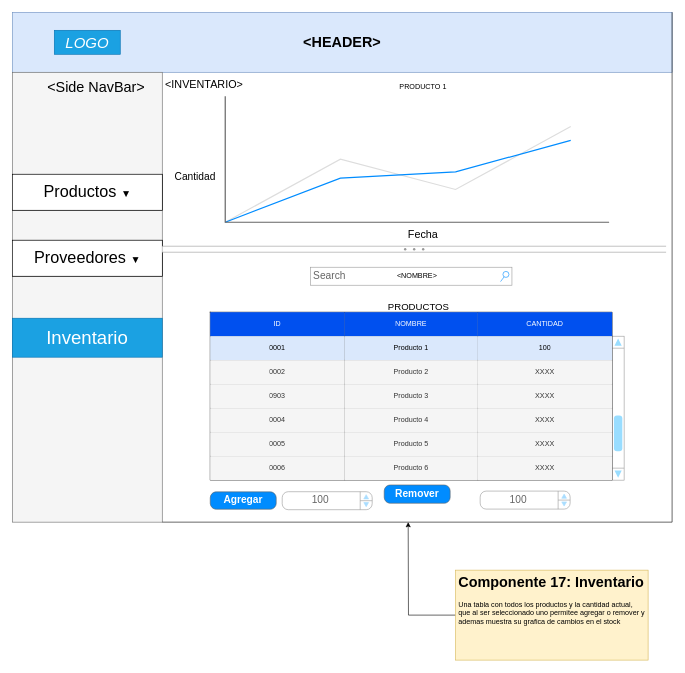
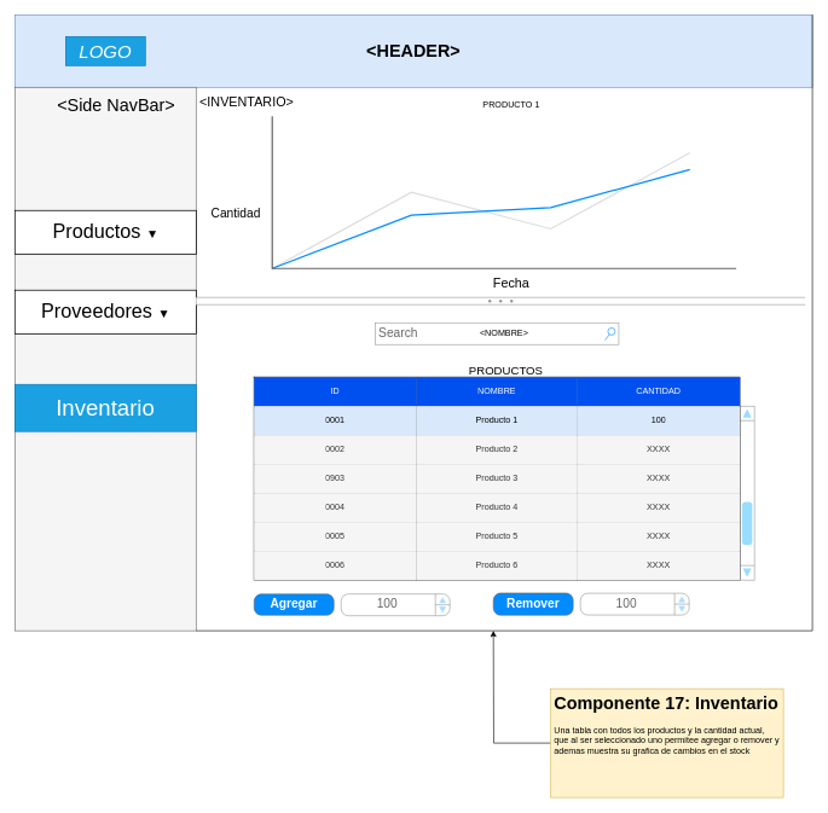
  <mxCell id="0" />
  <mxCell id="1" parent="0" />
  <mxCell id="2" value="&lt;h1&gt;&amp;lt;HEADER&amp;gt;&lt;br&gt;&lt;/h1&gt;" style="rounded=0;whiteSpace=wrap;html=1;fillColor=#dae8fc;strokeColor=#6c8ebf;" vertex="1" parent="1"><mxGeometry width="1100" height="100" as="geometry" x="20" y="20" /></mxCell>
  <mxCell id="3" value="" style="rounded=0;whiteSpace=wrap;html=1;fillColor=#f5f5f5;strokeColor=#666666;fontColor=#333333;" vertex="1" parent="1"><mxGeometry y="120" width="250" height="750" as="geometry" x="20" /></mxCell>
  <mxCell id="4" value="" style="endArrow=none;html=1;exitX=1;exitY=1;exitDx=0;exitDy=0;" edge="1" parent="1" source="3"><mxGeometry width="50" height="50" relative="1" as="geometry"><mxPoint x="300" y="890" as="sourcePoint" /><mxPoint x="1120" y="870" as="targetPoint" /></mxGeometry></mxCell>
  <mxCell id="5" value="&lt;font style=&quot;font-size: 24px&quot;&gt;&amp;lt;Side NavBar&amp;gt;&lt;/font&gt;" style="text;html=1;strokeColor=none;fillColor=none;align=center;verticalAlign=middle;whiteSpace=wrap;rounded=0;" vertex="1" parent="1"><mxGeometry x="70" y="130" width="180" height="30" as="geometry" /></mxCell>
  <mxCell id="6" value="&lt;i&gt;&lt;font style=&quot;font-size: 25px&quot;&gt;LOGO&lt;/font&gt;&lt;/i&gt;" style="text;html=1;strokeColor=#006EAF;fillColor=#1ba1e2;align=center;verticalAlign=middle;whiteSpace=wrap;rounded=0;fontColor=#ffffff;" vertex="1" parent="1"><mxGeometry x="90" y="50" width="110" height="40" as="geometry" /></mxCell>
  <mxCell id="7" value="" style="strokeWidth=1;shadow=0;dashed=0;align=center;html=1;shape=mxgraph.mockup.forms.rrect;rSize=0;" vertex="1" parent="1"><mxGeometry y="290" width="250" height="60" as="geometry" x="20" /></mxCell>
  <mxCell id="8" value="&lt;font style=&quot;font-size: 27px&quot;&gt;Productos &lt;/font&gt;▼" style="strokeWidth=1;shadow=0;dashed=0;align=center;html=1;shape=mxgraph.mockup.forms.rrect;rSize=0;fontSize=17;resizeWidth=1;" vertex="1" parent="7"><mxGeometry width="250" height="60" relative="1" as="geometry"><mxPoint as="offset" /></mxGeometry></mxCell>
  <mxCell id="9" value="&lt;font style=&quot;font-size: 31px&quot;&gt;Inventario&lt;/font&gt;" style="rounded=0;whiteSpace=wrap;html=1;fillColor=#1ba1e2;strokeColor=#006EAF;fontColor=#ffffff;" vertex="1" parent="1"><mxGeometry y="530" width="250" height="65" as="geometry" x="20" /></mxCell>
  <mxCell id="10" value="" style="strokeWidth=1;shadow=0;dashed=0;align=center;html=1;shape=mxgraph.mockup.forms.rrect;rSize=0;" vertex="1" parent="1"><mxGeometry y="400" width="250" height="60" as="geometry" x="20" /></mxCell>
  <mxCell id="11" value="&lt;font style=&quot;font-size: 27px&quot;&gt;Proveedores &lt;/font&gt;▼" style="strokeWidth=1;shadow=0;dashed=0;align=center;html=1;shape=mxgraph.mockup.forms.rrect;rSize=0;fontSize=17;resizeWidth=1;" vertex="1" parent="10"><mxGeometry width="250" height="60" relative="1" as="geometry"><mxPoint as="offset" /></mxGeometry></mxCell>
  <mxCell id="12" value="" style="verticalLabelPosition=bottom;shadow=0;dashed=0;align=center;html=1;verticalAlign=top;strokeWidth=1;shape=mxgraph.mockup.graphics.lineChart;strokeColor=none;strokeColor2=#666666;strokeColor3=#008cff;strokeColor4=#dddddd;" vertex="1" parent="1"><mxGeometry x="375" y="160" width="640" height="210" as="geometry" /></mxCell>
  <mxCell id="13" value="&lt;font style=&quot;font-size: 18px&quot;&gt;Fecha&lt;/font&gt;" style="text;html=1;strokeColor=none;fillColor=none;align=center;verticalAlign=middle;whiteSpace=wrap;rounded=0;" vertex="1" parent="1"><mxGeometry x="660" y="380" width="90" height="20" as="geometry" /></mxCell>
  <mxCell id="14" value="&lt;div style=&quot;font-size: 17px&quot;&gt;&lt;font style=&quot;font-size: 17px&quot;&gt;Cantidad&lt;/font&gt;&lt;/div&gt;&lt;div style=&quot;font-size: 17px&quot;&gt;&lt;font style=&quot;font-size: 17px&quot;&gt;&lt;br&gt;&lt;/font&gt;&lt;/div&gt;" style="text;html=1;strokeColor=none;fillColor=none;align=center;verticalAlign=middle;whiteSpace=wrap;rounded=0;" vertex="1" parent="1"><mxGeometry x="290" y="280" width="70" height="50" as="geometry" /></mxCell>
  <mxCell id="15" value="PRODUCTO 1" style="text;html=1;strokeColor=none;fillColor=none;align=center;verticalAlign=middle;whiteSpace=wrap;rounded=0;" vertex="1" parent="1"><mxGeometry x="630" y="135" width="150" height="20" as="geometry" /></mxCell>
  <mxCell id="16" value="" style="verticalLabelPosition=bottom;shadow=0;dashed=0;align=center;html=1;verticalAlign=top;strokeWidth=1;shape=mxgraph.mockup.forms.splitter;strokeColor=#999999;" vertex="1" parent="1"><mxGeometry x="270" y="410" width="840" height="10" as="geometry" /></mxCell>
  <mxCell id="17" value="" style="verticalLabelPosition=bottom;shadow=0;dashed=0;align=center;html=1;verticalAlign=top;strokeWidth=1;shape=mxgraph.mockup.navigation.scrollBar;strokeColor=#999999;barPos=20;fillColor2=#99ddff;strokeColor2=none;direction=north;" vertex="1" parent="1"><mxGeometry x="1020" y="560" width="20" height="240" as="geometry" /></mxCell>
  <mxCell id="18" value="" style="endArrow=none;html=1;exitX=1;exitY=0;exitDx=0;exitDy=0;" edge="1" parent="1" source="2"><mxGeometry width="50" height="50" relative="1" as="geometry"><mxPoint x="1120" y="310" as="sourcePoint" /><mxPoint x="1120" y="870" as="targetPoint" /></mxGeometry></mxCell>
  <mxCell id="19" value="" style="shape=table;html=1;whiteSpace=wrap;startSize=0;container=1;collapsible=0;childLayout=tableLayout;" vertex="1" parent="1"><mxGeometry x="350" y="520" width="670" height="280" as="geometry" /></mxCell>
  <mxCell id="20" value="" style="shape=partialRectangle;html=1;whiteSpace=wrap;collapsible=0;dropTarget=0;pointerEvents=0;fillColor=none;top=0;left=0;bottom=0;right=0;points=[[0,0.5],[1,0.5]];portConstraint=eastwest;" vertex="1" parent="19"><mxGeometry width="670" height="40" as="geometry" /></mxCell>
  <mxCell id="21" value="ID" style="shape=partialRectangle;html=1;whiteSpace=wrap;connectable=0;overflow=hidden;fillColor=#0050ef;top=0;left=0;bottom=0;right=0;strokeColor=#001DBC;fontColor=#ffffff;" vertex="1" parent="20"><mxGeometry width="224" height="40" as="geometry" /></mxCell>
  <mxCell id="22" value="NOMBRE" style="shape=partialRectangle;html=1;whiteSpace=wrap;connectable=0;overflow=hidden;fillColor=#0050ef;top=0;left=0;bottom=0;right=0;strokeColor=#001DBC;fontColor=#ffffff;" vertex="1" parent="20"><mxGeometry x="224" width="222" height="40" as="geometry" /></mxCell>
  <mxCell id="23" value="CANTIDAD" style="shape=partialRectangle;html=1;whiteSpace=wrap;connectable=0;overflow=hidden;fillColor=#0050ef;top=0;left=0;bottom=0;right=0;strokeColor=#001DBC;fontColor=#ffffff;" vertex="1" parent="20"><mxGeometry x="446" width="224" height="40" as="geometry" /></mxCell>
  <mxCell id="24" value="" style="shape=partialRectangle;html=1;whiteSpace=wrap;collapsible=0;dropTarget=0;pointerEvents=0;fillColor=none;top=0;left=0;bottom=0;right=0;points=[[0,0.5],[1,0.5]];portConstraint=eastwest;" vertex="1" parent="19"><mxGeometry y="40" width="670" height="40" as="geometry" /></mxCell>
  <mxCell id="25" value="0001" style="shape=partialRectangle;html=1;whiteSpace=wrap;connectable=0;overflow=hidden;fillColor=#dae8fc;top=0;left=0;bottom=0;right=0;strokeColor=#6c8ebf;" vertex="1" parent="24"><mxGeometry width="224" height="40" as="geometry" /></mxCell>
  <mxCell id="26" value="Producto 1" style="shape=partialRectangle;html=1;whiteSpace=wrap;connectable=0;overflow=hidden;fillColor=#dae8fc;top=0;left=0;bottom=0;right=0;strokeColor=#6c8ebf;" vertex="1" parent="24"><mxGeometry x="224" width="222" height="40" as="geometry" /></mxCell>
  <mxCell id="27" value="100" style="shape=partialRectangle;html=1;whiteSpace=wrap;connectable=0;overflow=hidden;fillColor=#dae8fc;top=0;left=0;bottom=0;right=0;strokeColor=#6c8ebf;" vertex="1" parent="24"><mxGeometry x="446" width="224" height="40" as="geometry" /></mxCell>
  <mxCell id="28" value="" style="shape=partialRectangle;html=1;whiteSpace=wrap;collapsible=0;dropTarget=0;pointerEvents=0;fillColor=none;top=0;left=0;bottom=0;right=0;points=[[0,0.5],[1,0.5]];portConstraint=eastwest;" vertex="1" parent="19"><mxGeometry y="80" width="670" height="40" as="geometry" /></mxCell>
  <mxCell id="29" value="0002" style="shape=partialRectangle;html=1;whiteSpace=wrap;connectable=0;overflow=hidden;fillColor=#f5f5f5;top=0;left=0;bottom=0;right=0;strokeColor=#666666;fontColor=#333333;" vertex="1" parent="28"><mxGeometry width="224" height="40" as="geometry" /></mxCell>
  <mxCell id="30" value="Producto 2" style="shape=partialRectangle;html=1;whiteSpace=wrap;connectable=0;overflow=hidden;fillColor=#f5f5f5;top=0;left=0;bottom=0;right=0;strokeColor=#666666;fontColor=#333333;" vertex="1" parent="28"><mxGeometry x="224" width="222" height="40" as="geometry" /></mxCell>
  <mxCell id="31" value="XXXX" style="shape=partialRectangle;html=1;whiteSpace=wrap;connectable=0;overflow=hidden;fillColor=#f5f5f5;top=0;left=0;bottom=0;right=0;strokeColor=#666666;fontColor=#333333;" vertex="1" parent="28"><mxGeometry x="446" width="224" height="40" as="geometry" /></mxCell>
  <mxCell id="32" value="" style="shape=partialRectangle;html=1;whiteSpace=wrap;collapsible=0;dropTarget=0;pointerEvents=0;fillColor=none;top=0;left=0;bottom=0;right=0;points=[[0,0.5],[1,0.5]];portConstraint=eastwest;" vertex="1" parent="19"><mxGeometry y="120" width="670" height="40" as="geometry" /></mxCell>
  <mxCell id="33" value="0903" style="shape=partialRectangle;html=1;whiteSpace=wrap;connectable=0;overflow=hidden;fillColor=#f5f5f5;top=0;left=0;bottom=0;right=0;strokeColor=#666666;fontColor=#333333;" vertex="1" parent="32"><mxGeometry width="224" height="40" as="geometry" /></mxCell>
  <mxCell id="34" value="Producto 3" style="shape=partialRectangle;html=1;whiteSpace=wrap;connectable=0;overflow=hidden;fillColor=#f5f5f5;top=0;left=0;bottom=0;right=0;strokeColor=#666666;fontColor=#333333;" vertex="1" parent="32"><mxGeometry x="224" width="222" height="40" as="geometry" /></mxCell>
  <mxCell id="35" value="XXXX" style="shape=partialRectangle;html=1;whiteSpace=wrap;connectable=0;overflow=hidden;fillColor=#f5f5f5;top=0;left=0;bottom=0;right=0;strokeColor=#666666;fontColor=#333333;" vertex="1" parent="32"><mxGeometry x="446" width="224" height="40" as="geometry" /></mxCell>
  <mxCell id="36" value="" style="shape=partialRectangle;html=1;whiteSpace=wrap;collapsible=0;dropTarget=0;pointerEvents=0;fillColor=none;top=0;left=0;bottom=0;right=0;points=[[0,0.5],[1,0.5]];portConstraint=eastwest;" vertex="1" parent="19"><mxGeometry y="160" width="670" height="40" as="geometry" /></mxCell>
  <mxCell id="37" value="0004" style="shape=partialRectangle;html=1;whiteSpace=wrap;connectable=0;overflow=hidden;fillColor=#f5f5f5;top=0;left=0;bottom=0;right=0;strokeColor=#666666;fontColor=#333333;" vertex="1" parent="36"><mxGeometry width="224" height="40" as="geometry" /></mxCell>
  <mxCell id="38" value="Producto 4" style="shape=partialRectangle;html=1;whiteSpace=wrap;connectable=0;overflow=hidden;fillColor=#f5f5f5;top=0;left=0;bottom=0;right=0;strokeColor=#666666;fontColor=#333333;" vertex="1" parent="36"><mxGeometry x="224" width="222" height="40" as="geometry" /></mxCell>
  <mxCell id="39" value="XXXX" style="shape=partialRectangle;html=1;whiteSpace=wrap;connectable=0;overflow=hidden;fillColor=#f5f5f5;top=0;left=0;bottom=0;right=0;strokeColor=#666666;fontColor=#333333;" vertex="1" parent="36"><mxGeometry x="446" width="224" height="40" as="geometry" /></mxCell>
  <mxCell id="40" value="" style="shape=partialRectangle;html=1;whiteSpace=wrap;collapsible=0;dropTarget=0;pointerEvents=0;fillColor=none;top=0;left=0;bottom=0;right=0;points=[[0,0.5],[1,0.5]];portConstraint=eastwest;" vertex="1" parent="19"><mxGeometry y="200" width="670" height="40" as="geometry" /></mxCell>
  <mxCell id="41" value="0005" style="shape=partialRectangle;html=1;whiteSpace=wrap;connectable=0;overflow=hidden;fillColor=#f5f5f5;top=0;left=0;bottom=0;right=0;strokeColor=#666666;fontColor=#333333;" vertex="1" parent="40"><mxGeometry width="224" height="40" as="geometry" /></mxCell>
  <mxCell id="42" value="Producto 5" style="shape=partialRectangle;html=1;whiteSpace=wrap;connectable=0;overflow=hidden;fillColor=#f5f5f5;top=0;left=0;bottom=0;right=0;strokeColor=#666666;fontColor=#333333;" vertex="1" parent="40"><mxGeometry x="224" width="222" height="40" as="geometry" /></mxCell>
  <mxCell id="43" value="XXXX" style="shape=partialRectangle;html=1;whiteSpace=wrap;connectable=0;overflow=hidden;fillColor=#f5f5f5;top=0;left=0;bottom=0;right=0;strokeColor=#666666;fontColor=#333333;" vertex="1" parent="40"><mxGeometry x="446" width="224" height="40" as="geometry" /></mxCell>
  <mxCell id="44" value="" style="shape=partialRectangle;html=1;whiteSpace=wrap;collapsible=0;dropTarget=0;pointerEvents=0;fillColor=none;top=0;left=0;bottom=0;right=0;points=[[0,0.5],[1,0.5]];portConstraint=eastwest;" vertex="1" parent="19"><mxGeometry y="240" width="670" height="40" as="geometry" /></mxCell>
  <mxCell id="45" value="0006" style="shape=partialRectangle;html=1;whiteSpace=wrap;connectable=0;overflow=hidden;fillColor=#f5f5f5;top=0;left=0;bottom=0;right=0;strokeColor=#666666;fontColor=#333333;" vertex="1" parent="44"><mxGeometry width="224" height="40" as="geometry" /></mxCell>
  <mxCell id="46" value="Producto 6" style="shape=partialRectangle;html=1;whiteSpace=wrap;connectable=0;overflow=hidden;fillColor=#f5f5f5;top=0;left=0;bottom=0;right=0;strokeColor=#666666;fontColor=#333333;" vertex="1" parent="44"><mxGeometry x="224" width="222" height="40" as="geometry" /></mxCell>
  <mxCell id="47" value="XXXX" style="shape=partialRectangle;html=1;whiteSpace=wrap;connectable=0;overflow=hidden;fillColor=#f5f5f5;top=0;left=0;bottom=0;right=0;strokeColor=#666666;fontColor=#333333;" vertex="1" parent="44"><mxGeometry x="446" width="224" height="40" as="geometry" /></mxCell>
  <mxCell id="48" value="Agregar" style="strokeWidth=1;shadow=0;dashed=0;align=center;html=1;shape=mxgraph.mockup.buttons.button;strokeColor=#666666;fontColor=#ffffff;mainText=;buttonStyle=round;fontSize=17;fontStyle=1;fillColor=#008cff;whiteSpace=wrap;" vertex="1" parent="1"><mxGeometry x="350" y="819.5" width="110" height="29" as="geometry" /></mxCell>
- <mxCell id="49" value="Remover" style="strokeWidth=1;shadow=0;dashed=0;align=center;html=1;shape=mxgraph.mockup.buttons.button;strokeColor=#666666;fontColor=#ffffff;mainText=;buttonStyle=round;fontSize=17;fontStyle=1;fillColor=#008cff;whiteSpace=wrap;" vertex="1" parent="1"><mxGeometry x="640" y="808" width="110" height="30.5" as="geometry" /></mxCell>
+ <mxCell id="49" value="Remover" style="strokeWidth=1;shadow=0;dashed=0;align=center;html=1;shape=mxgraph.mockup.buttons.button;strokeColor=#666666;fontColor=#ffffff;mainText=;buttonStyle=round;fontSize=17;fontStyle=1;fillColor=#008cff;whiteSpace=wrap;" vertex="1" parent="1"><mxGeometry x="680" y="818" width="110" height="30.5" as="geometry" /></mxCell>
  <mxCell id="50" value="&lt;font style=&quot;font-size: 16px&quot;&gt;PRODUCTOS&lt;/font&gt;" style="text;html=1;strokeColor=none;fillColor=none;align=center;verticalAlign=middle;whiteSpace=wrap;rounded=0;" vertex="1" parent="1"><mxGeometry x="645" y="500" width="105" height="20" as="geometry" /></mxCell>
  <mxCell id="51" value="&lt;table cellpadding=&quot;0&quot; cellspacing=&quot;0&quot; style=&quot;width:100%;height:100%;&quot;&gt;&lt;tr&gt;&lt;td style=&quot;width:85%&quot;&gt;100&lt;/td&gt;&lt;td style=&quot;width:15%&quot;&gt;&lt;/td&gt;&lt;/tr&gt;&lt;/table&gt;" style="strokeWidth=1;shadow=0;dashed=0;align=center;html=1;shape=mxgraph.mockup.forms.spinner;strokeColor=#999999;spinLayout=right;spinStyle=normal;adjStyle=triangle;fillColor=#aaddff;fontSize=17;fontColor=#666666;mainText=;html=1;overflow=fill;" vertex="1" parent="1"><mxGeometry x="470" y="819.25" width="150" height="30" as="geometry" /></mxCell>
  <mxCell id="52" value="&lt;table cellpadding=&quot;0&quot; cellspacing=&quot;0&quot; style=&quot;width:100%;height:100%;&quot;&gt;&lt;tr&gt;&lt;td style=&quot;width:85%&quot;&gt;100&lt;/td&gt;&lt;td style=&quot;width:15%&quot;&gt;&lt;/td&gt;&lt;/tr&gt;&lt;/table&gt;" style="strokeWidth=1;shadow=0;dashed=0;align=center;html=1;shape=mxgraph.mockup.forms.spinner;strokeColor=#999999;spinLayout=right;spinStyle=normal;adjStyle=triangle;fillColor=#aaddff;fontSize=17;fontColor=#666666;mainText=;html=1;overflow=fill;" vertex="1" parent="1"><mxGeometry x="800" y="818.25" width="150" height="30" as="geometry" /></mxCell>
  <mxCell id="53" value="Search" style="strokeWidth=1;shadow=0;dashed=0;align=center;html=1;shape=mxgraph.mockup.forms.searchBox;strokeColor=#999999;mainText=;strokeColor2=#008cff;fontColor=#666666;fontSize=17;align=left;spacingLeft=3;" vertex="1" parent="1"><mxGeometry x="517" y="445" width="336" height="30" as="geometry" /></mxCell>
  <mxCell id="54" value="&lt;font style=&quot;font-size: 18px&quot;&gt;&amp;lt;INVENTARIO&amp;gt;&lt;/font&gt;" style="text;html=1;strokeColor=none;fillColor=none;align=center;verticalAlign=middle;whiteSpace=wrap;rounded=0;" vertex="1" parent="1"><mxGeometry x="280" y="130" width="120" height="20" as="geometry" /></mxCell>
  <mxCell id="55" value="&amp;lt;NOMBRE&amp;gt;" style="text;html=1;strokeColor=none;fillColor=none;align=center;verticalAlign=middle;whiteSpace=wrap;rounded=0;" vertex="1" parent="1"><mxGeometry x="645" y="450" width="100" height="20" as="geometry" /></mxCell>
  <mxCell id="56" style="edgeStyle=orthogonalEdgeStyle;rounded=0;orthogonalLoop=1;jettySize=auto;html=1;" edge="1" parent="1" source="57"><mxGeometry relative="1" as="geometry"><mxPoint x="680" y="870" as="targetPoint" /></mxGeometry></mxCell>
  <mxCell id="57" value="&lt;h1&gt;Componente 17: Inventario&lt;br&gt;&lt;/h1&gt;&lt;p&gt;Una tabla con todos los productos y la cantidad actual, que al ser seleccionado uno permitee agregar o remover y ademas muestra su grafica de cambios en el stock&lt;br&gt;&lt;/p&gt;" style="text;html=1;strokeColor=#d6b656;fillColor=#fff2cc;spacing=5;spacingTop=-20;whiteSpace=wrap;overflow=hidden;rounded=0;" vertex="1" parent="1"><mxGeometry x="759" y="950" width="321" height="150" as="geometry" /></mxCell>
